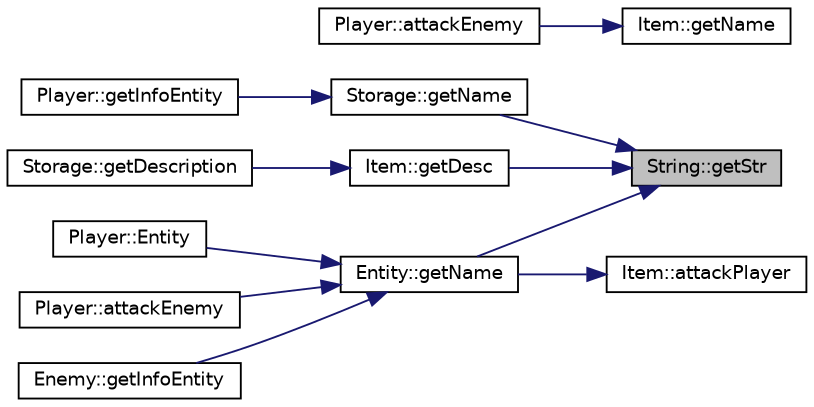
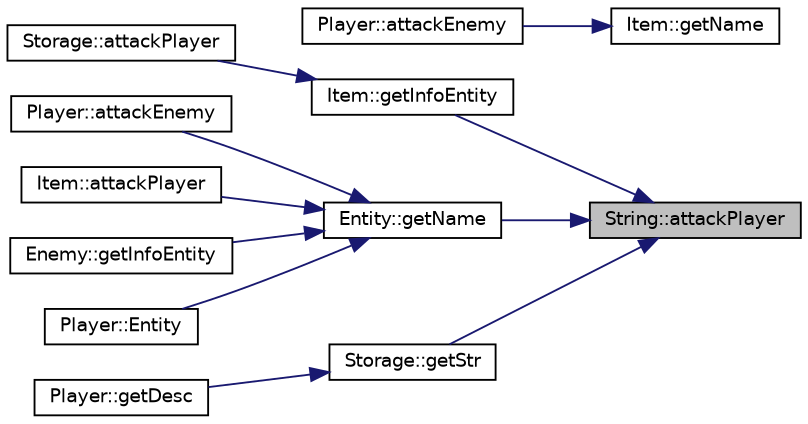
  digraph {
    rankdir=RL
    node [color=black fillcolor=white fontname=Helvetica fontsize=10 shape=record style=filled]
    edge [color=midnightblue dir=back fontname=Helvetica fontsize=10 labelfontname=Helvetica labelfontsize=10 style=solid]
-   n1 [fillcolor=grey75 fontcolor=black height=0.2 label="String::getStr" width=0.4]
-   n2 [height=0.2 label="Item::getDesc" width=0.4]
+   n1 [fillcolor=grey75 fontcolor=black height=0.2 label="String::attackPlayer" width=0.4]
+   n2 [height=0.2 label="Item::getInfoEntity" width=0.4]
    n3 [height=0.2 label="Entity::getName" width=0.4]
-   n4 [height=0.2 label="Storage::getName" width=0.4]
-   n5 [height=0.2 label="Storage::getDescription" width=0.4]
+   n4 [height=0.2 label="Storage::getStr" width=0.4]
+   n5 [height=0.2 label="Storage::attackPlayer" width=0.4]
    n6 [height=0.2 label="Player::attackEnemy" width=0.4]
    n7 [height=0.2 label="Item::attackPlayer" width=0.4]
    n8 [height=0.2 label="Enemy::getInfoEntity" width=0.4]
    n9 [height=0.2 label="Player::Entity" width=0.4]
    n10 [height=0.2 label="Item::getName" width=0.4]
    n11 [height=0.2 label="Player::attackEnemy" width=0.4]
-   n12 [height=0.2 label="Player::getInfoEntity" width=0.4]
+   n12 [height=0.2 label="Player::getDesc" width=0.4]
    n1 -> n2
    n1 -> n3
    n1 -> n4
    n2 -> n5
    n3 -> n6
-   n7 -> n3
+   n3 -> n7
    n3 -> n8
    n3 -> n9
    n4 -> n12
    n10 -> n11
  }
